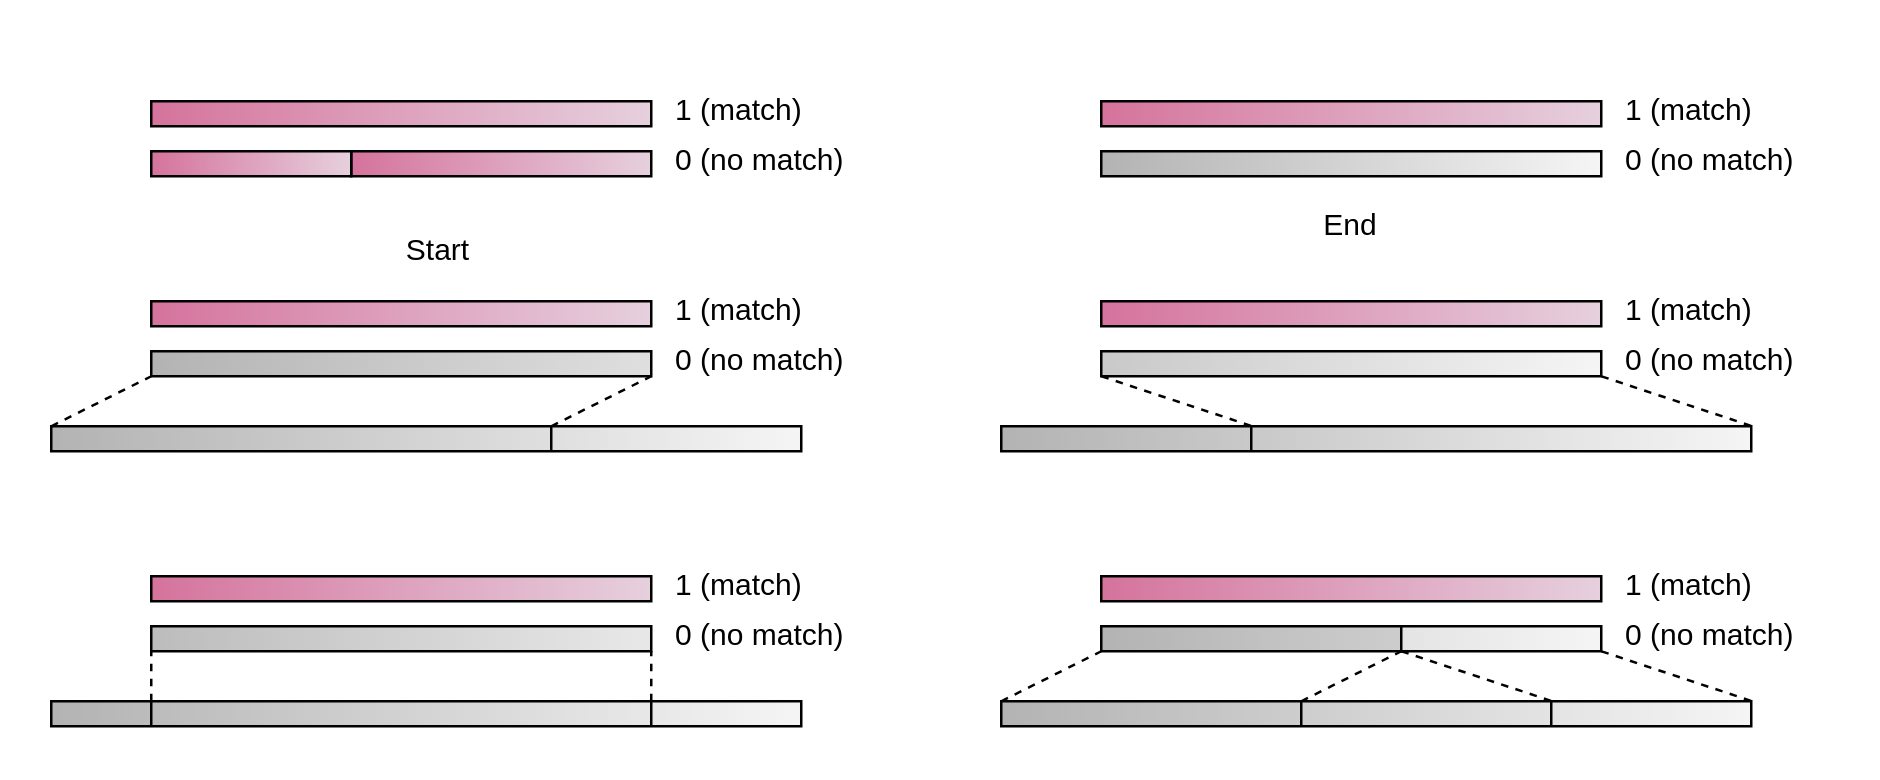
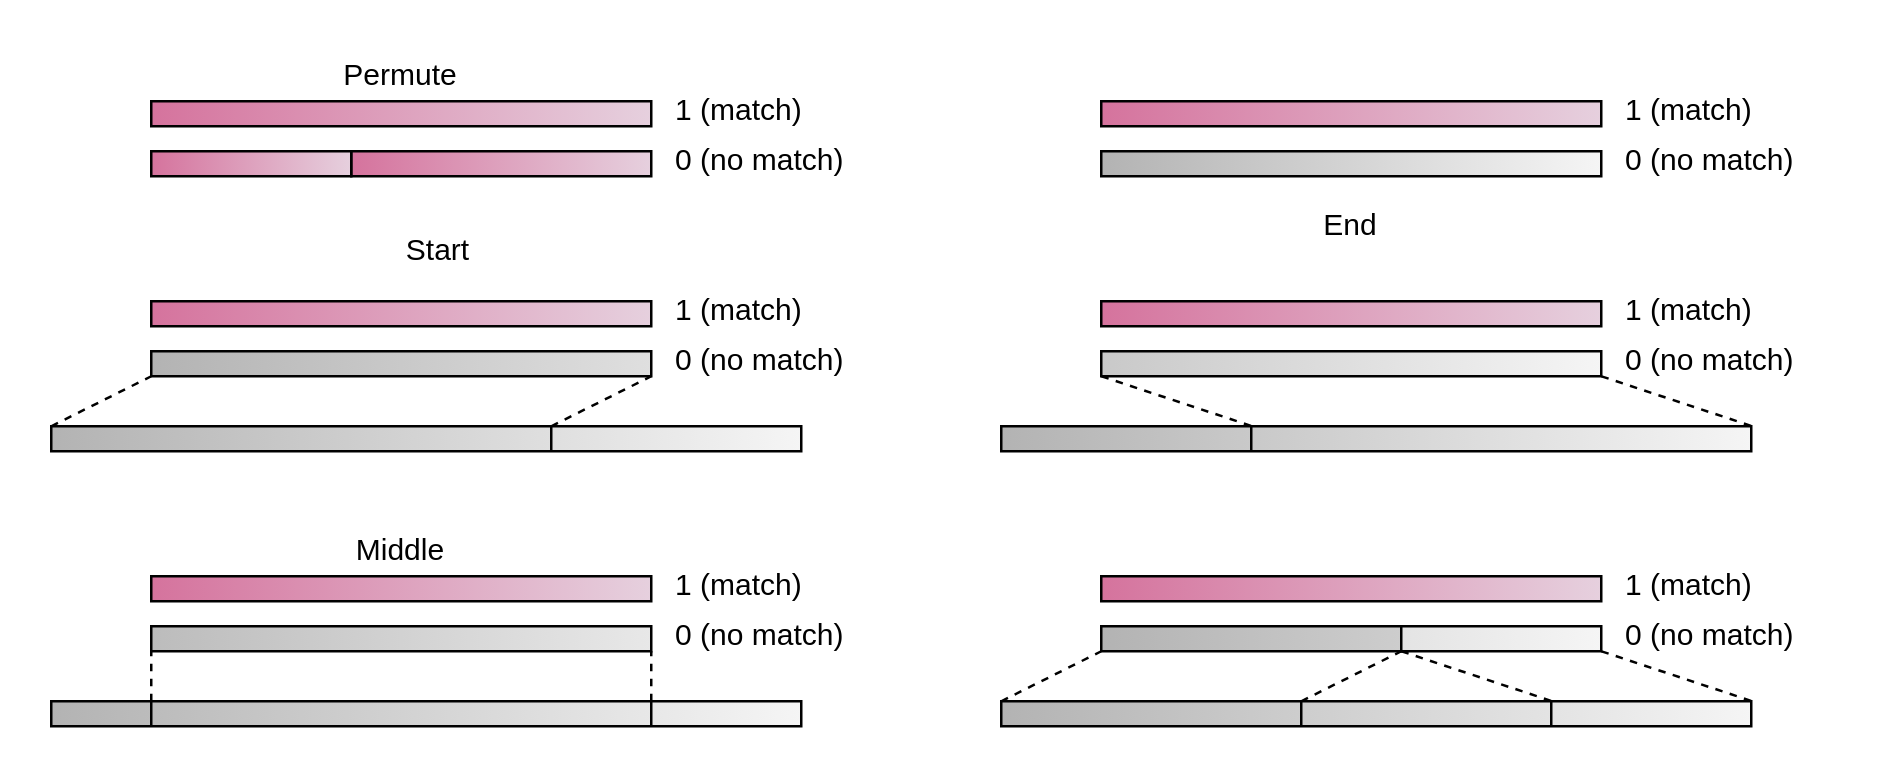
  <mxCell id="0" />
  <mxCell id="1" parent="0" />
  <mxCell id="2" value="" style="rounded=0;whiteSpace=wrap;html=1;gradientColor=#d5739d;fillColor=#e6d0de;gradientDirection=west;" vertex="1" parent="1"><mxGeometry x="60" y="120" width="200" height="10" as="geometry" /></mxCell>
  <mxCell id="3" value="" style="rounded=0;whiteSpace=wrap;html=1;gradientDirection=west;gradientColor=#b3b3b3;glass=0;shadow=0;sketch=0;noLabel=0;fillColor=#DFDFDF;" vertex="1" parent="1"><mxGeometry x="60" y="140" width="200" height="10" as="geometry" /></mxCell>
  <mxCell id="4" value="" style="rounded=0;whiteSpace=wrap;html=1;gradientColor=#b3b3b3;fillColor=#f5f5f5;gradientDirection=west;" vertex="1" parent="1"><mxGeometry x="20" y="170" width="300" height="10" as="geometry" /></mxCell>
  <mxCell id="5" value="" style="endArrow=none;dashed=1;html=1;exitX=0;exitY=0;exitDx=0;exitDy=0;entryX=0;entryY=1;entryDx=0;entryDy=0;" edge="1" parent="1" source="4" target="3"><mxGeometry width="50" height="50" relative="1" as="geometry"><mxPoint x="120" y="170" as="sourcePoint" /><mxPoint x="170" y="120" as="targetPoint" /></mxGeometry></mxCell>
  <mxCell id="6" value="" style="endArrow=none;dashed=1;html=1;entryX=0.5;entryY=1;entryDx=0;entryDy=0;" edge="1" parent="1"><mxGeometry width="50" height="50" relative="1" as="geometry"><mxPoint x="220" y="170" as="sourcePoint" /><mxPoint x="260" y="150" as="targetPoint" /></mxGeometry></mxCell>
  <mxCell id="7" value="" style="endArrow=none;html=1;entryX=0.6;entryY=0.011;entryDx=0;entryDy=0;entryPerimeter=0;" edge="1" parent="1"><mxGeometry width="50" height="50" relative="1" as="geometry"><mxPoint x="220" y="180" as="sourcePoint" /><mxPoint x="220" y="170.11" as="targetPoint" /></mxGeometry></mxCell>
  <mxCell id="8" value="Start" style="text;html=1;strokeColor=none;fillColor=none;align=center;verticalAlign=middle;whiteSpace=wrap;rounded=0;shadow=0;glass=0;sketch=0;" vertex="1" parent="1"><mxGeometry x="135" y="90" width="80" height="20" as="geometry" /></mxCell>
  <mxCell id="9" value="" style="rounded=0;whiteSpace=wrap;html=1;gradientColor=#d5739d;fillColor=#e6d0de;gradientDirection=west;" vertex="1" parent="1"><mxGeometry x="60" y="40" width="200" height="10" as="geometry" /></mxCell>
+ <mxCell id="10" value="Permute" style="text;html=1;strokeColor=none;fillColor=none;align=center;verticalAlign=middle;whiteSpace=wrap;rounded=0;shadow=0;glass=0;sketch=0;" vertex="1" parent="1"><mxGeometry x="120" y="20" width="80" height="20" as="geometry" /></mxCell>
  <mxCell id="11" value="" style="rounded=0;whiteSpace=wrap;html=1;gradientColor=#d5739d;gradientDirection=west;fillColor=#e6d0de;" vertex="1" parent="1"><mxGeometry x="140" y="60" width="120" height="10" as="geometry" /></mxCell>
  <mxCell id="12" value="" style="rounded=0;whiteSpace=wrap;html=1;gradientColor=#d5739d;fillColor=#e6d0de;gradientDirection=west;" vertex="1" parent="1"><mxGeometry x="440" y="40" width="200" height="10" as="geometry" /></mxCell>
  <mxCell id="13" value="" style="rounded=0;whiteSpace=wrap;html=1;gradientColor=#b3b3b3;fillColor=#f5f5f5;gradientDirection=west;" vertex="1" parent="1"><mxGeometry x="440" y="60" width="200" height="10" as="geometry" /></mxCell>
  <mxCell id="14" value="1 (match)" style="text;html=1;strokeColor=none;fillColor=none;align=left;verticalAlign=middle;whiteSpace=wrap;rounded=0;shadow=0;glass=0;sketch=0;spacing=0;spacingTop=-2;" vertex="1" parent="1"><mxGeometry x="270" y="35" width="80" height="20" as="geometry" /></mxCell>
  <mxCell id="15" value="0 (no match)" style="text;html=1;strokeColor=none;fillColor=none;align=left;verticalAlign=middle;whiteSpace=wrap;rounded=0;shadow=0;glass=0;sketch=0;spacing=0;spacingTop=-2;" vertex="1" parent="1"><mxGeometry x="270" y="55" width="70" height="20" as="geometry" /></mxCell>
  <mxCell id="16" value="" style="rounded=0;whiteSpace=wrap;html=1;gradientDirection=west;fillColor=#e6d0de;gradientColor=#d5739d;" vertex="1" parent="1"><mxGeometry x="60" y="60" width="80" height="10" as="geometry" /></mxCell>
  <mxCell id="17" value="" style="rounded=0;whiteSpace=wrap;html=1;gradientColor=#d5739d;fillColor=#e6d0de;gradientDirection=west;" vertex="1" parent="1"><mxGeometry x="440" y="120" width="200" height="10" as="geometry" /></mxCell>
  <mxCell id="18" value="" style="rounded=0;whiteSpace=wrap;html=1;gradientDirection=west;glass=0;shadow=0;sketch=0;noLabel=0;fillColor=#f5f5f5;gradientColor=#C9C9C9;" vertex="1" parent="1"><mxGeometry x="440" y="140" width="200" height="10" as="geometry" /></mxCell>
  <mxCell id="19" value="" style="rounded=0;whiteSpace=wrap;html=1;gradientColor=#b3b3b3;fillColor=#f5f5f5;gradientDirection=west;" vertex="1" parent="1"><mxGeometry x="400" y="170" width="300" height="10" as="geometry" /></mxCell>
  <mxCell id="20" value="" style="endArrow=none;dashed=1;html=1;exitX=0.333;exitY=-0.016;exitDx=0;exitDy=0;entryX=0;entryY=1;entryDx=0;entryDy=0;exitPerimeter=0;" edge="1" parent="1"><mxGeometry width="50" height="50" relative="1" as="geometry"><mxPoint x="499.9" y="169.84" as="sourcePoint" /><mxPoint x="440" y="150" as="targetPoint" /></mxGeometry></mxCell>
  <mxCell id="21" value="End" style="text;html=1;strokeColor=none;fillColor=none;align=center;verticalAlign=middle;whiteSpace=wrap;rounded=0;shadow=0;glass=0;sketch=0;" vertex="1" parent="1"><mxGeometry x="500" y="80" width="80" height="20" as="geometry" /></mxCell>
  <mxCell id="22" value="" style="rounded=0;whiteSpace=wrap;html=1;gradientColor=#d5739d;fillColor=#e6d0de;gradientDirection=west;" vertex="1" parent="1"><mxGeometry x="60" y="230" width="200" height="10" as="geometry" /></mxCell>
  <mxCell id="23" value="" style="rounded=0;whiteSpace=wrap;html=1;gradientDirection=west;glass=0;shadow=0;sketch=0;noLabel=0;gradientColor=#BCBCBC;fillColor=#E8E8E8;" vertex="1" parent="1"><mxGeometry x="60" y="250" width="200" height="10" as="geometry" /></mxCell>
  <mxCell id="24" value="" style="rounded=0;whiteSpace=wrap;html=1;fillColor=#f5f5f5;gradientDirection=west;gradientColor=#b3b3b3;" vertex="1" parent="1"><mxGeometry x="20" y="280" width="300" height="10" as="geometry" /></mxCell>
  <mxCell id="25" value="" style="endArrow=none;html=1;entryX=0.6;entryY=0.011;entryDx=0;entryDy=0;entryPerimeter=0;" edge="1" parent="1"><mxGeometry width="50" height="50" relative="1" as="geometry"><mxPoint x="60" y="290" as="sourcePoint" /><mxPoint x="60" y="280.11" as="targetPoint" /></mxGeometry></mxCell>
+ <mxCell id="26" value="Middle" style="text;html=1;strokeColor=none;fillColor=none;align=center;verticalAlign=middle;whiteSpace=wrap;rounded=0;shadow=0;glass=0;sketch=0;" vertex="1" parent="1"><mxGeometry x="120" y="210" width="80" height="20" as="geometry" /></mxCell>
  <mxCell id="27" value="" style="rounded=0;whiteSpace=wrap;html=1;gradientColor=#d5739d;fillColor=#e6d0de;gradientDirection=west;" vertex="1" parent="1"><mxGeometry x="440" y="230" width="200" height="10" as="geometry" /></mxCell>
  <mxCell id="28" value="" style="rounded=0;whiteSpace=wrap;html=1;gradientDirection=west;gradientColor=#b3b3b3;glass=0;shadow=0;sketch=0;noLabel=0;fillColor=#CDCDCD;" vertex="1" parent="1"><mxGeometry x="440" y="250" width="120" height="10" as="geometry" /></mxCell>
  <mxCell id="29" value="" style="rounded=0;whiteSpace=wrap;html=1;gradientColor=#b3b3b3;fillColor=#f5f5f5;gradientDirection=west;" vertex="1" parent="1"><mxGeometry x="400" y="280" width="300" height="10" as="geometry" /></mxCell>
  <mxCell id="30" value="" style="rounded=0;whiteSpace=wrap;html=1;gradientDirection=west;glass=0;shadow=0;sketch=0;noLabel=0;fillColor=#f5f5f5;gradientColor=#E4E4E4;" vertex="1" parent="1"><mxGeometry x="560" y="250" width="80" height="10" as="geometry" /></mxCell>
  <mxCell id="31" value="" style="endArrow=none;html=1;entryX=0.6;entryY=0.011;entryDx=0;entryDy=0;entryPerimeter=0;" edge="1" parent="1"><mxGeometry width="50" height="50" relative="1" as="geometry"><mxPoint x="500" y="180" as="sourcePoint" /><mxPoint x="500" y="170.11" as="targetPoint" /></mxGeometry></mxCell>
  <mxCell id="32" value="" style="endArrow=none;dashed=1;html=1;exitX=0.333;exitY=-0.016;exitDx=0;exitDy=0;entryX=0;entryY=1;entryDx=0;entryDy=0;exitPerimeter=0;" edge="1" parent="1"><mxGeometry width="50" height="50" relative="1" as="geometry"><mxPoint x="699.9" y="169.84" as="sourcePoint" /><mxPoint x="640" y="150" as="targetPoint" /></mxGeometry></mxCell>
  <mxCell id="33" value="" style="endArrow=none;dashed=1;html=1;entryX=0;entryY=1;entryDx=0;entryDy=0;exitX=0.8;exitY=-0.005;exitDx=0;exitDy=0;exitPerimeter=0;" edge="1" parent="1" source="24"><mxGeometry width="50" height="50" relative="1" as="geometry"><mxPoint x="250" y="280" as="sourcePoint" /><mxPoint x="260" y="260" as="targetPoint" /></mxGeometry></mxCell>
  <mxCell id="34" value="" style="endArrow=none;dashed=1;html=1;entryX=0;entryY=1;entryDx=0;entryDy=0;exitX=0.8;exitY=-0.005;exitDx=0;exitDy=0;exitPerimeter=0;" edge="1" parent="1"><mxGeometry width="50" height="50" relative="1" as="geometry"><mxPoint x="60" y="279.95" as="sourcePoint" /><mxPoint x="60" y="260" as="targetPoint" /></mxGeometry></mxCell>
  <mxCell id="35" value="" style="endArrow=none;html=1;entryX=0.6;entryY=0.011;entryDx=0;entryDy=0;entryPerimeter=0;" edge="1" parent="1"><mxGeometry width="50" height="50" relative="1" as="geometry"><mxPoint x="260" y="290" as="sourcePoint" /><mxPoint x="260" y="280.11" as="targetPoint" /></mxGeometry></mxCell>
  <mxCell id="36" value="" style="endArrow=none;dashed=1;html=1;exitX=0;exitY=0;exitDx=0;exitDy=0;entryX=0;entryY=1;entryDx=0;entryDy=0;" edge="1" parent="1"><mxGeometry width="50" height="50" relative="1" as="geometry"><mxPoint x="400" y="280" as="sourcePoint" /><mxPoint x="440" y="260" as="targetPoint" /></mxGeometry></mxCell>
  <mxCell id="37" value="" style="endArrow=none;dashed=1;html=1;exitX=0;exitY=0;exitDx=0;exitDy=0;entryX=0;entryY=1;entryDx=0;entryDy=0;" edge="1" parent="1"><mxGeometry width="50" height="50" relative="1" as="geometry"><mxPoint x="520" y="280" as="sourcePoint" /><mxPoint x="560" y="260" as="targetPoint" /></mxGeometry></mxCell>
  <mxCell id="38" value="" style="endArrow=none;dashed=1;html=1;exitX=0.333;exitY=-0.016;exitDx=0;exitDy=0;entryX=0;entryY=1;entryDx=0;entryDy=0;exitPerimeter=0;" edge="1" parent="1"><mxGeometry width="50" height="50" relative="1" as="geometry"><mxPoint x="699.9" y="279.84" as="sourcePoint" /><mxPoint x="640" y="260" as="targetPoint" /></mxGeometry></mxCell>
  <mxCell id="39" value="" style="endArrow=none;dashed=1;html=1;exitX=0.333;exitY=-0.016;exitDx=0;exitDy=0;entryX=0;entryY=1;entryDx=0;entryDy=0;exitPerimeter=0;" edge="1" parent="1"><mxGeometry width="50" height="50" relative="1" as="geometry"><mxPoint x="619.9" y="279.84" as="sourcePoint" /><mxPoint x="560" y="260" as="targetPoint" /></mxGeometry></mxCell>
  <mxCell id="40" value="" style="endArrow=none;html=1;entryX=0.6;entryY=0.011;entryDx=0;entryDy=0;entryPerimeter=0;" edge="1" parent="1"><mxGeometry width="50" height="50" relative="1" as="geometry"><mxPoint x="520" y="290" as="sourcePoint" /><mxPoint x="520" y="280.11" as="targetPoint" /></mxGeometry></mxCell>
  <mxCell id="41" value="" style="endArrow=none;html=1;entryX=0.6;entryY=0.011;entryDx=0;entryDy=0;entryPerimeter=0;" edge="1" parent="1"><mxGeometry width="50" height="50" relative="1" as="geometry"><mxPoint x="620" y="290" as="sourcePoint" /><mxPoint x="620" y="280.11" as="targetPoint" /></mxGeometry></mxCell>
  <mxCell id="42" value="1 (match)" style="text;html=1;strokeColor=none;fillColor=none;align=left;verticalAlign=middle;whiteSpace=wrap;rounded=0;shadow=0;glass=0;sketch=0;spacing=0;spacingTop=-2;" vertex="1" parent="1"><mxGeometry x="650" y="35" width="80" height="20" as="geometry" /></mxCell>
  <mxCell id="43" value="0 (no match)" style="text;html=1;strokeColor=none;fillColor=none;align=left;verticalAlign=middle;whiteSpace=wrap;rounded=0;shadow=0;glass=0;sketch=0;spacing=0;spacingTop=-2;" vertex="1" parent="1"><mxGeometry x="650" y="55" width="70" height="20" as="geometry" /></mxCell>
  <mxCell id="44" value="1 (match)" style="text;html=1;strokeColor=none;fillColor=none;align=left;verticalAlign=middle;whiteSpace=wrap;rounded=0;shadow=0;glass=0;sketch=0;spacing=0;spacingTop=-2;" vertex="1" parent="1"><mxGeometry x="270" y="115" width="80" height="20" as="geometry" /></mxCell>
  <mxCell id="45" value="0 (no match)" style="text;html=1;strokeColor=none;fillColor=none;align=left;verticalAlign=middle;whiteSpace=wrap;rounded=0;shadow=0;glass=0;sketch=0;spacing=0;spacingTop=-2;" vertex="1" parent="1"><mxGeometry x="270" y="135" width="70" height="20" as="geometry" /></mxCell>
  <mxCell id="46" value="1 (match)" style="text;html=1;strokeColor=none;fillColor=none;align=left;verticalAlign=middle;whiteSpace=wrap;rounded=0;shadow=0;glass=0;sketch=0;spacing=0;spacingTop=-2;" vertex="1" parent="1"><mxGeometry x="650" y="115" width="80" height="20" as="geometry" /></mxCell>
  <mxCell id="47" value="0 (no match)" style="text;html=1;strokeColor=none;fillColor=none;align=left;verticalAlign=middle;whiteSpace=wrap;rounded=0;shadow=0;glass=0;sketch=0;spacing=0;spacingTop=-2;" vertex="1" parent="1"><mxGeometry x="650" y="135" width="70" height="20" as="geometry" /></mxCell>
  <mxCell id="48" value="1 (match)" style="text;html=1;strokeColor=none;fillColor=none;align=left;verticalAlign=middle;whiteSpace=wrap;rounded=0;shadow=0;glass=0;sketch=0;spacing=0;spacingTop=-2;" vertex="1" parent="1"><mxGeometry x="650" y="225" width="80" height="20" as="geometry" /></mxCell>
  <mxCell id="49" value="0 (no match)" style="text;html=1;strokeColor=none;fillColor=none;align=left;verticalAlign=middle;whiteSpace=wrap;rounded=0;shadow=0;glass=0;sketch=0;spacing=0;spacingTop=-2;" vertex="1" parent="1"><mxGeometry x="650" y="245" width="70" height="20" as="geometry" /></mxCell>
  <mxCell id="50" value="1 (match)" style="text;html=1;strokeColor=none;fillColor=none;align=left;verticalAlign=middle;whiteSpace=wrap;rounded=0;shadow=0;glass=0;sketch=0;spacing=0;spacingTop=-2;" vertex="1" parent="1"><mxGeometry x="270" y="225" width="80" height="20" as="geometry" /></mxCell>
  <mxCell id="51" value="0 (no match)" style="text;html=1;strokeColor=none;fillColor=none;align=left;verticalAlign=middle;whiteSpace=wrap;rounded=0;shadow=0;glass=0;sketch=0;spacing=0;spacingTop=-2;" vertex="1" parent="1"><mxGeometry x="270" y="245" width="70" height="20" as="geometry" /></mxCell>
